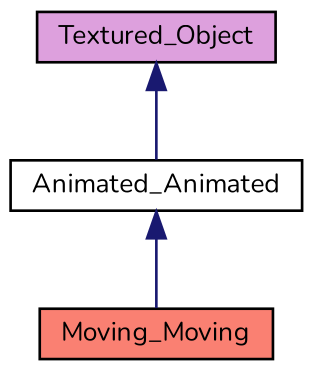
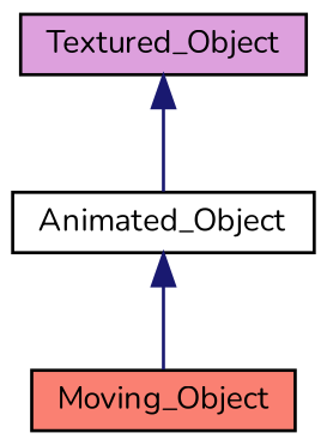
  digraph {
    fontname=Nunito
    node [color=black fontname=Nunito fontsize=10 shape=record style=filled]
    edge [color=midnightblue dir=back fontname=Nunito fontsize=10 labelfontname=Helvetica labelfontsize=10 style=solid]
-   n1 [fillcolor=salmon fontcolor=black height=0.2 label=Moving_Moving width=0.4]
-   n2 [fillcolor=white height=0.2 label=Animated_Animated width=0.4]
+   n1 [fillcolor=salmon fontcolor=black height=0.2 label=Moving_Object width=0.4]
+   n2 [fillcolor=white height=0.2 label=Animated_Object width=0.4]
    n3 [fillcolor=plum height=0.2 label=Textured_Object width=0.4]
    n2 -> n1
    n3 -> n2
  }
